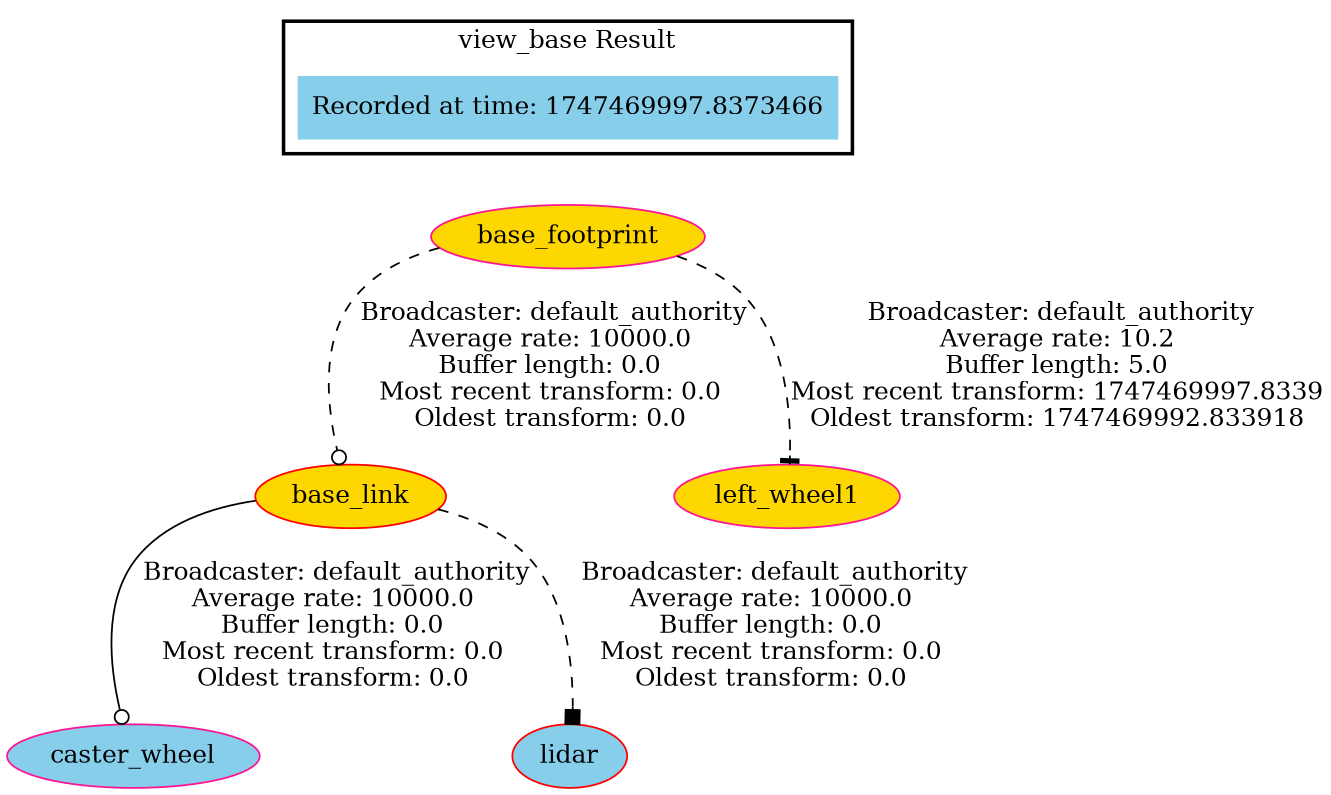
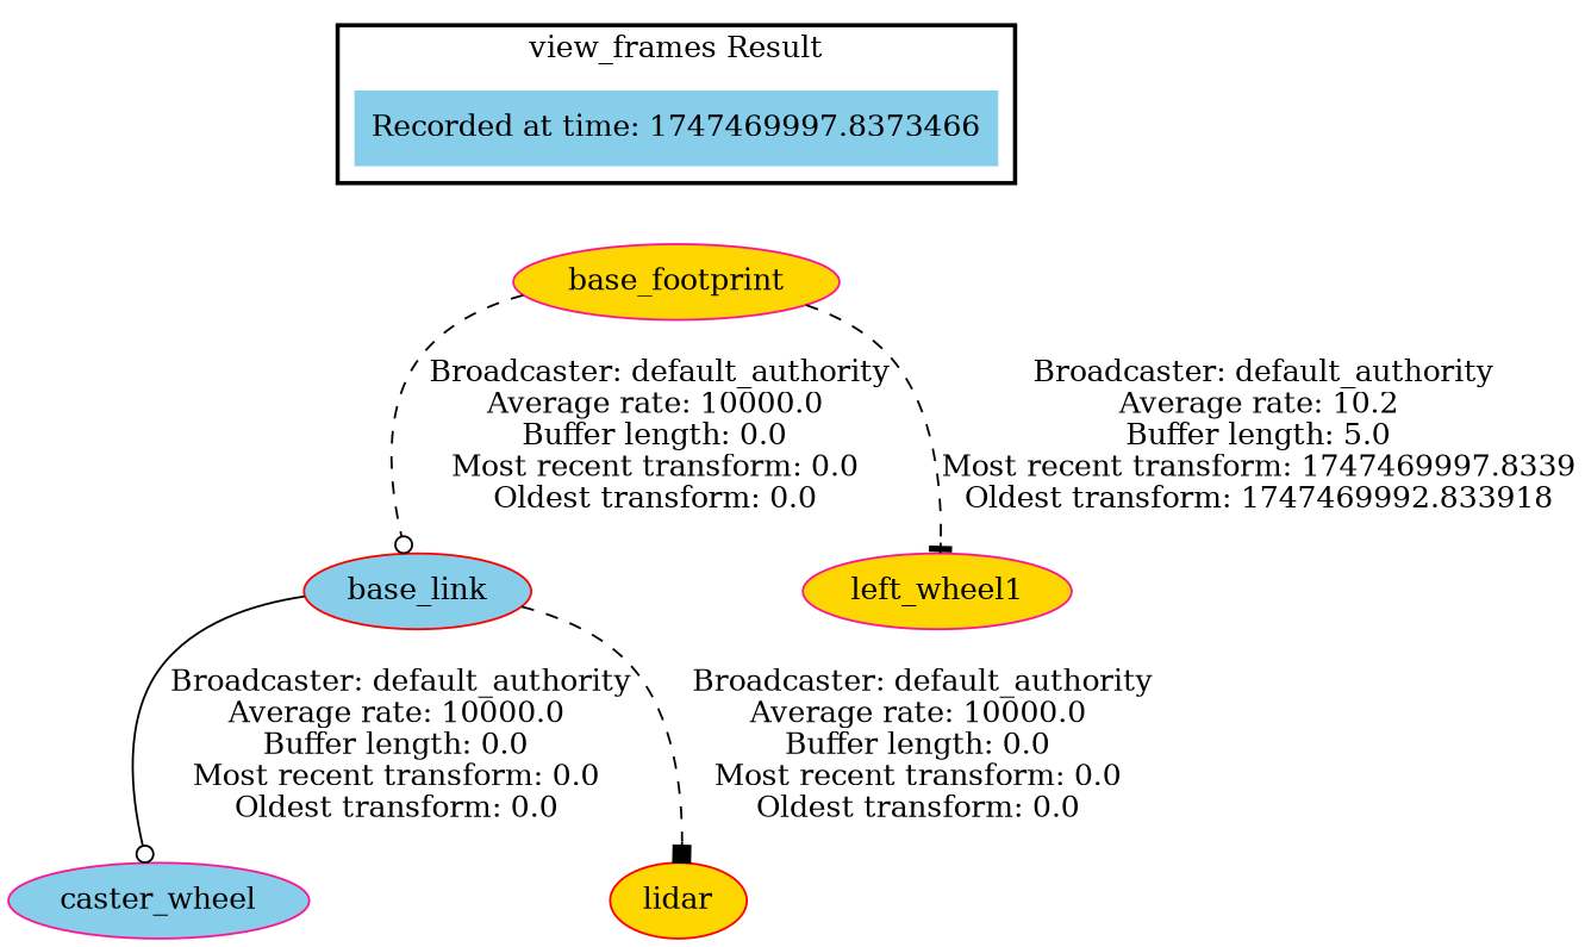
  digraph {
    node [color=red fillcolor=skyblue style=filled]
    edge [style=dashed arrowhead=odot]
    "Recorded at time: 1747469997.8373466" [shape=plaintext]
    base_footprint [color=deeppink fillcolor=gold]
-   base_link [fillcolor=gold]
+   base_link
    left_wheel1 [color=deeppink fillcolor=gold]
    caster_wheel [color=deeppink]
-   lidar
+   lidar [fillcolor=gold]
    subgraph cluster_1 {
      color=black
-     label="view_base Result"
+     label="view_frames Result"
      style=bold
      "Recorded at time: 1747469997.8373466"
    }
    "Recorded at time: 1747469997.8373466" -> base_footprint [style=invis arrowhead=""]
    base_footprint -> base_link [label=" Broadcaster: default_authority\nAverage rate: 10000.0\nBuffer length: 0.0\nMost recent transform: 0.0\nOldest transform: 0.0\n"]
    base_footprint -> left_wheel1 [arrowhead=tee label=" Broadcaster: default_authority\nAverage rate: 10.2\nBuffer length: 5.0\nMost recent transform: 1747469997.8339\nOldest transform: 1747469992.833918\n"]
    base_link -> caster_wheel [label=" Broadcaster: default_authority\nAverage rate: 10000.0\nBuffer length: 0.0\nMost recent transform: 0.0\nOldest transform: 0.0\n" style=solid]
    base_link -> lidar [arrowhead=box label=" Broadcaster: default_authority\nAverage rate: 10000.0\nBuffer length: 0.0\nMost recent transform: 0.0\nOldest transform: 0.0\n"]
  }
